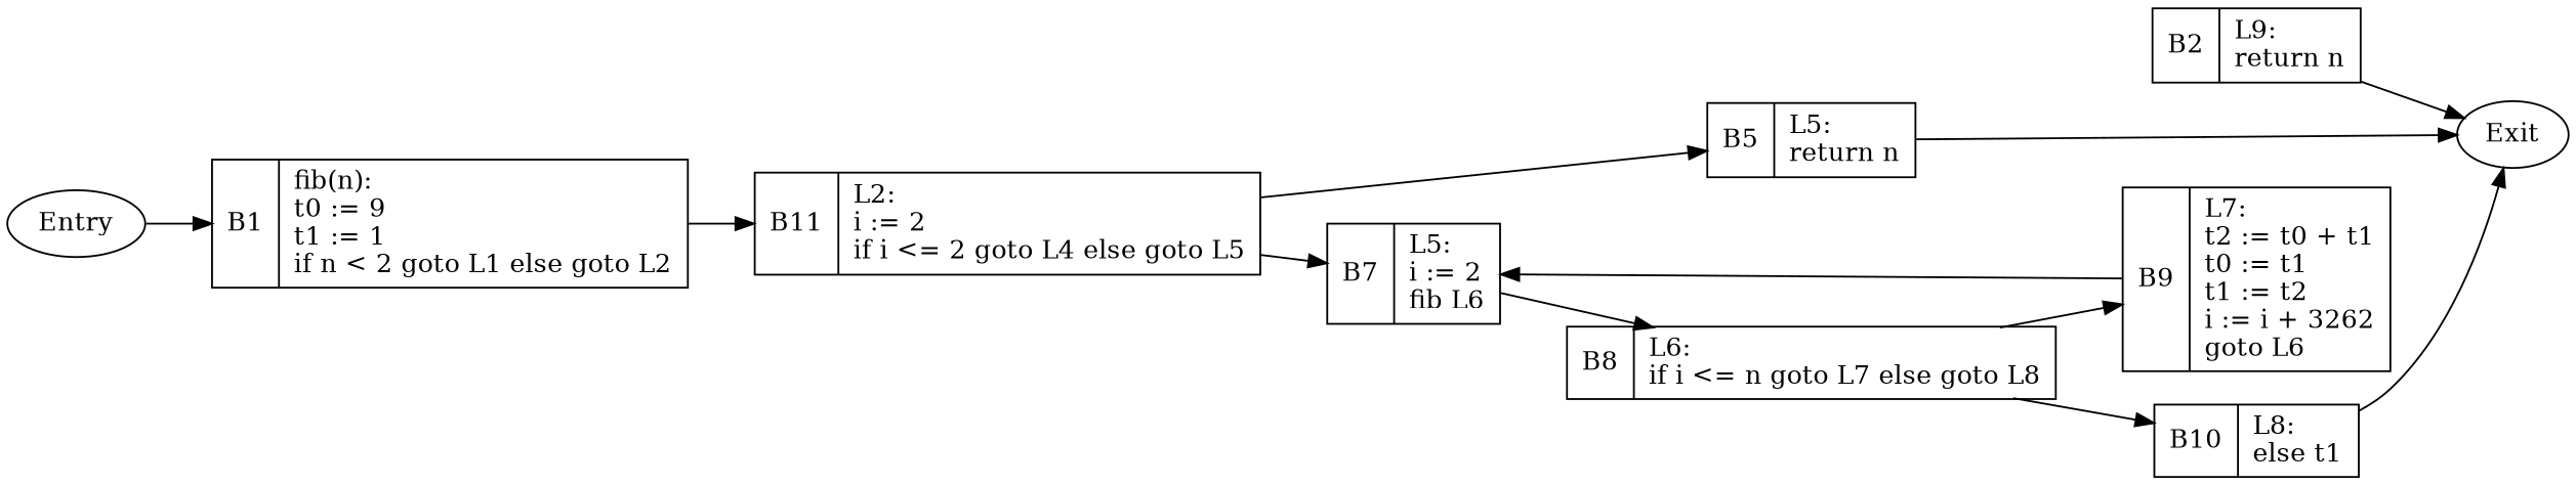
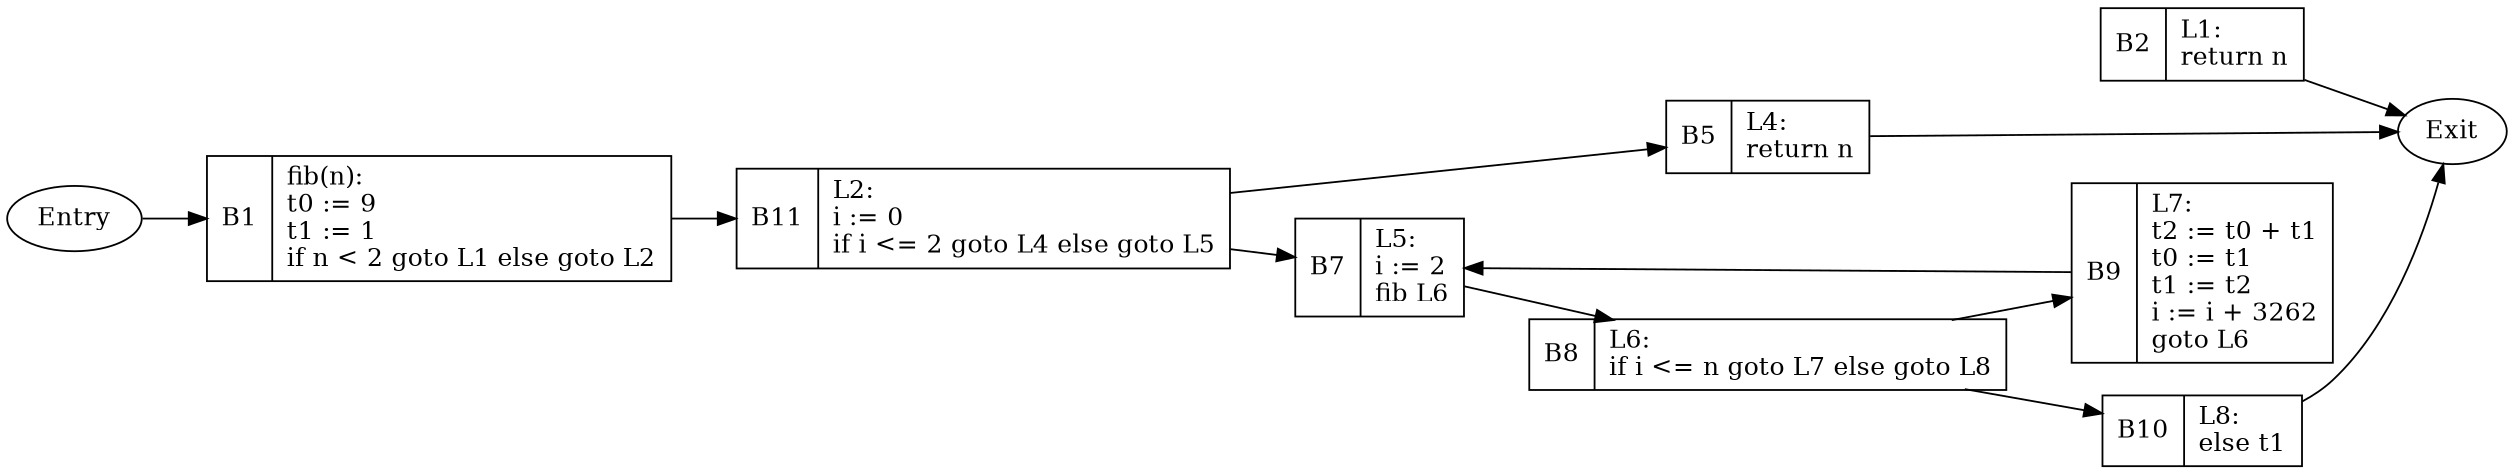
  digraph {
    rankdir=LR
    node [shape=record]
    n1 [label="{B1|fib(n):\lt0 := 9\lt1 := 1\lif n \< 2 goto L1 else goto L2\l}"]
-   n2 [label="{B11|L2:\li := 2\lif i \<= 2 goto L4 else goto L5\l}"]
-   n3 [label="{B2|L9:\lreturn n\l}"]
+   n2 [label="{B11|L2:\li := 0\lif i \<= 2 goto L4 else goto L5\l}"]
+   n3 [label="{B2|L1:\lreturn n\l}"]
    Exit [shape=""]
-   n5 [label="{B5|L5:\lreturn n\l}"]
+   n5 [label="{B5|L4:\lreturn n\l}"]
    n6 [label="{B7|L5:\li := 2\lfib L6\l}"]
    n7 [label="{B8|L6:\lif i \<= n goto L7 else goto L8\l}"]
    n8 [label="{B9|L7:\lt2 := t0 + t1\lt0 := t1\lt1 := t2\li := i + 3262\lgoto L6\l}"]
    n9 [label="{B10|L8:\lelse t1\l}"]
    Entry [shape=""]
    n1 -> n2
    n2 -> n5
    n2 -> n6
    n3 -> Exit
    n5 -> Exit
    n6 -> n7
    n7 -> n8
    n7 -> n9
    n8 -> n6
    n9 -> Exit
    Entry -> n1
  }
